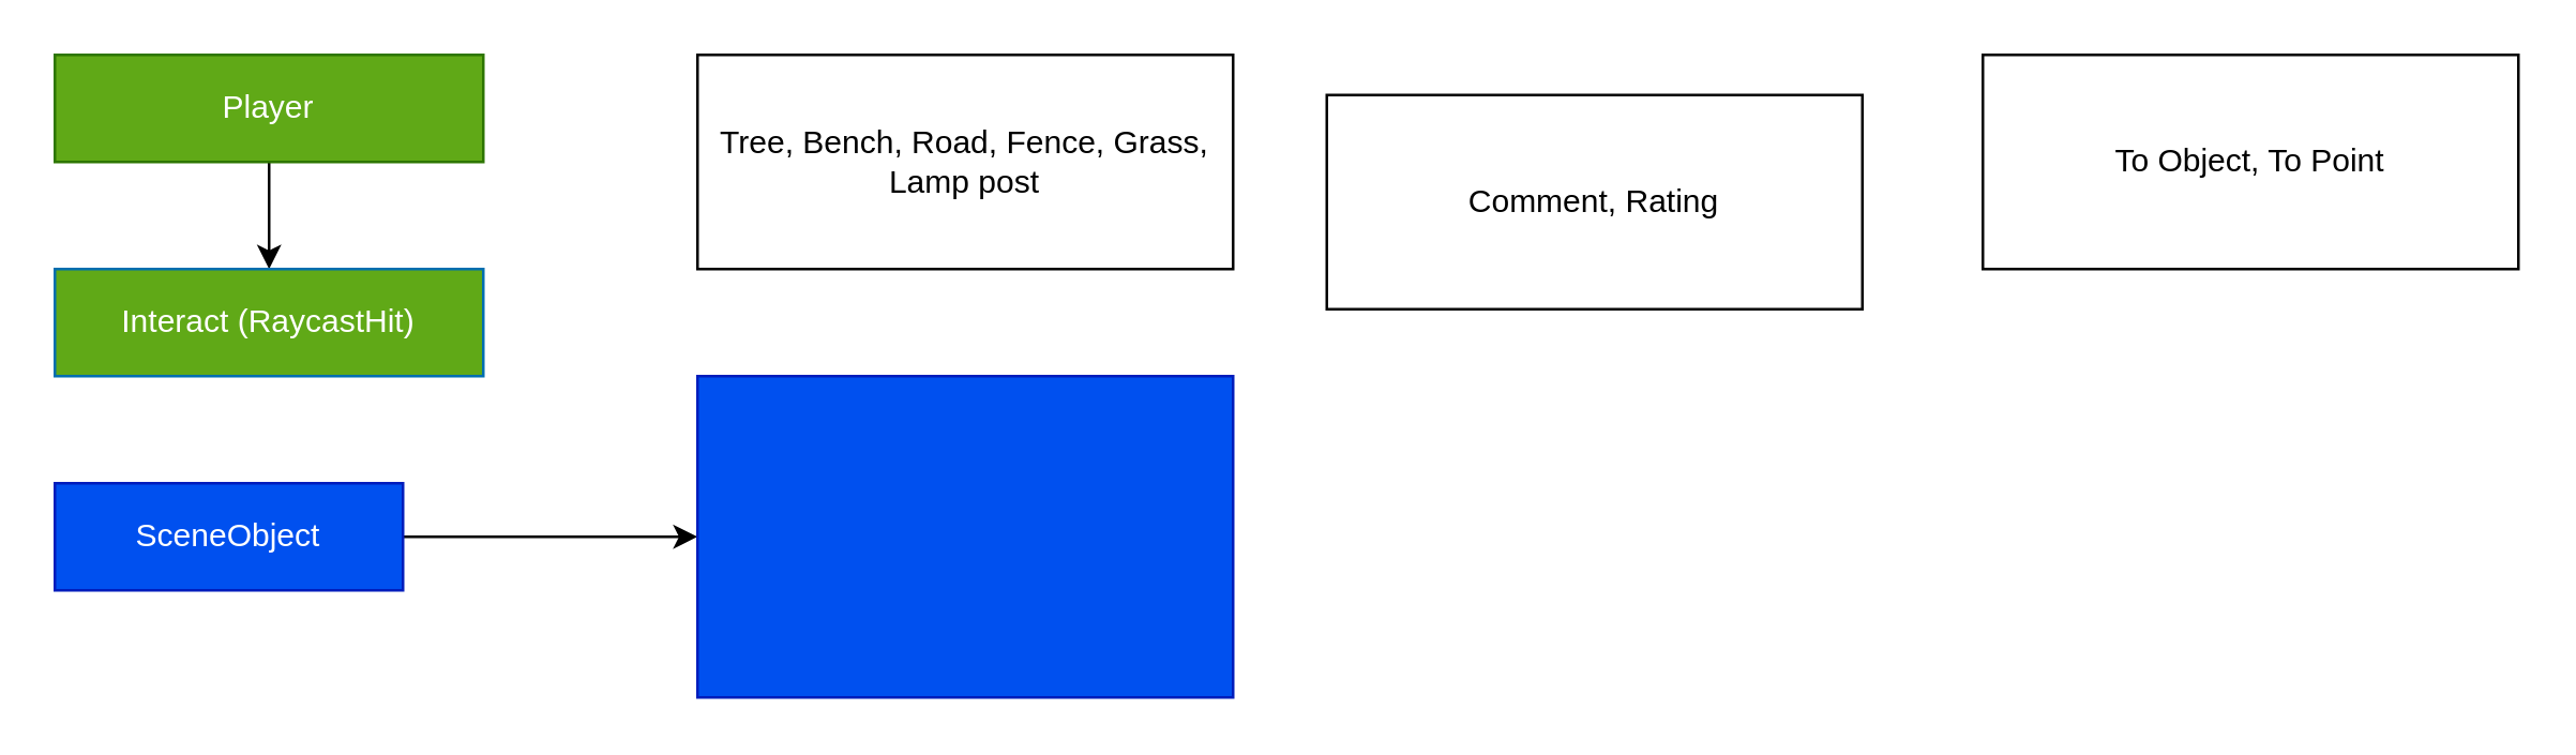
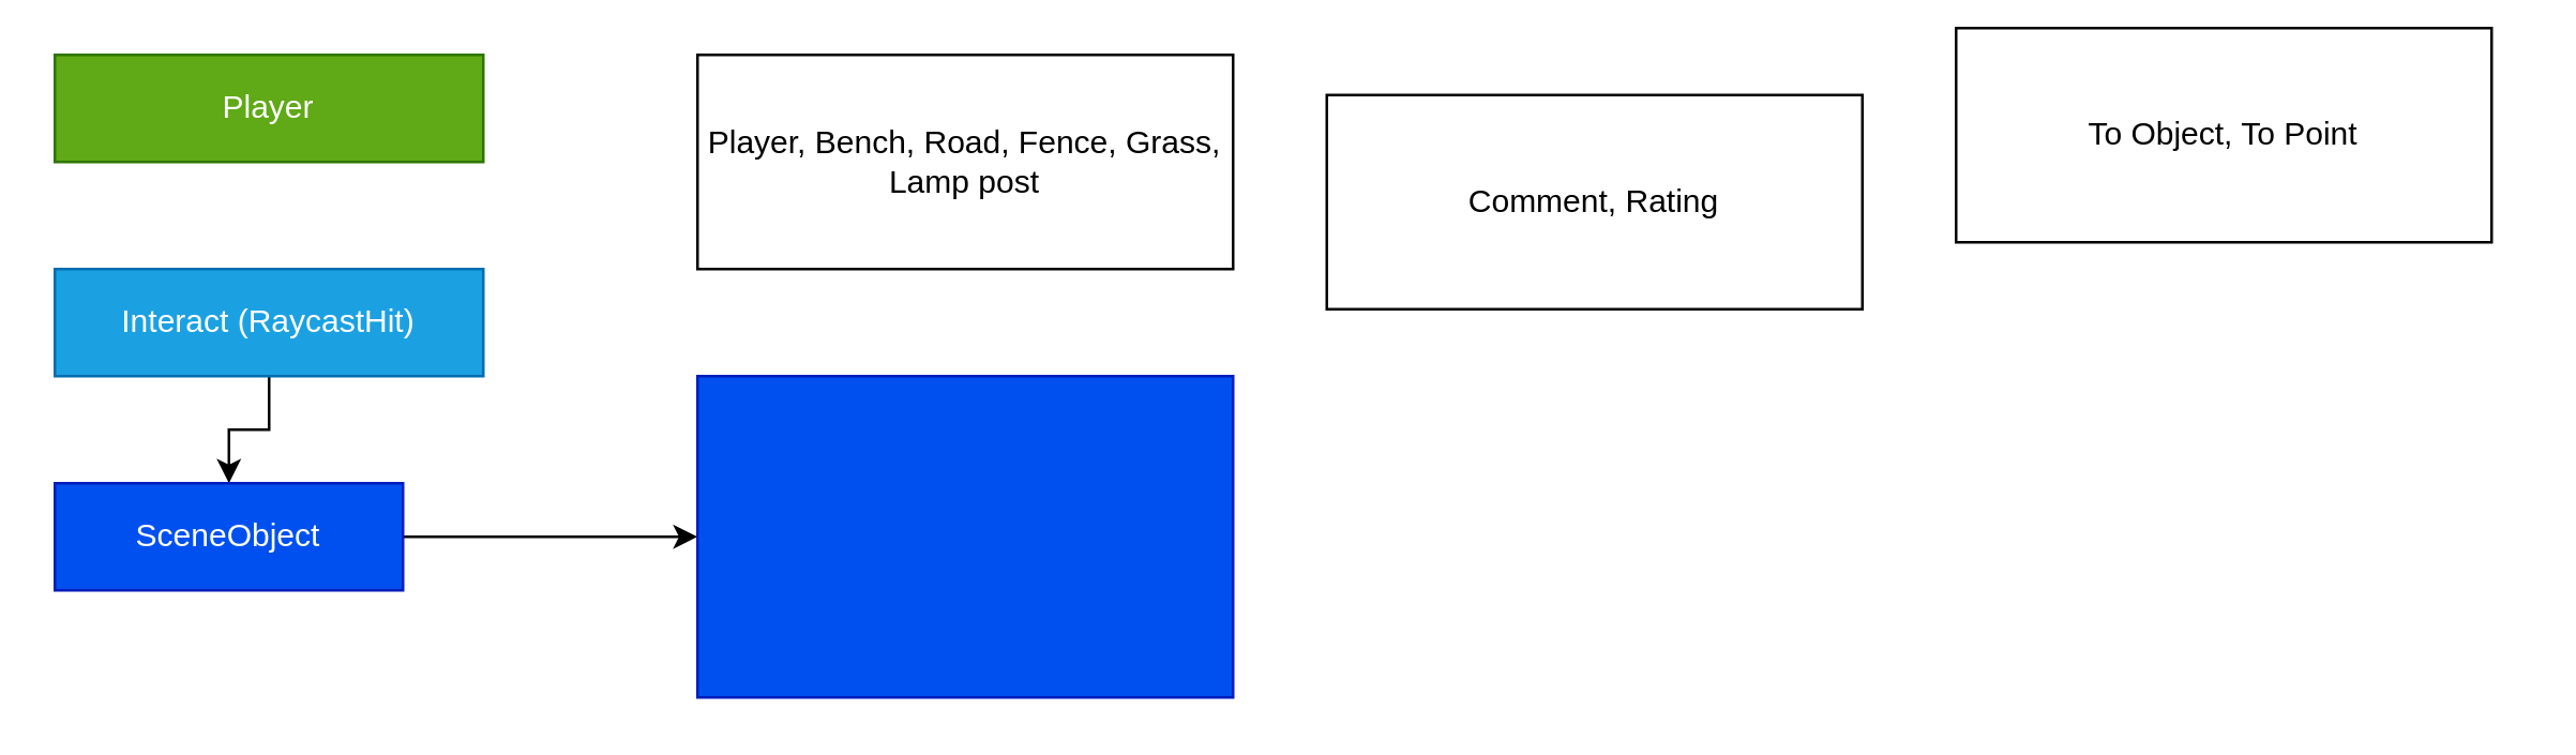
  <mxCell id="0" />
  <mxCell id="1" parent="0" />
- <mxCell id="2" style="edgeStyle=orthogonalEdgeStyle;rounded=0;orthogonalLoop=1;jettySize=auto;html=1;entryX=0.5;entryY=0;entryDx=0;entryDy=0;" edge="1" parent="1" source="3" target="5"><mxGeometry relative="1" as="geometry" /></mxCell>
  <mxCell id="3" value="Player" style="rounded=0;whiteSpace=wrap;html=1;fillColor=#60a917;fontColor=#ffffff;strokeColor=#2D7600;" vertex="1" parent="1"><mxGeometry x="20" y="20" width="160" height="40" as="geometry" /></mxCell>
- <mxCell id="5" value="Interact (RaycastHit)" style="rounded=0;whiteSpace=wrap;html=1;fillColor=#60a917;fontColor=#ffffff;strokeColor=#006EAF;" vertex="1" parent="1"><mxGeometry x="20" y="100" width="160" height="40" as="geometry" /></mxCell>
+ <mxCell id="4" style="edgeStyle=orthogonalEdgeStyle;rounded=0;orthogonalLoop=1;jettySize=auto;html=1;entryX=0.5;entryY=0;entryDx=0;entryDy=0;" edge="1" parent="1" source="5" target="7"><mxGeometry relative="1" as="geometry" /></mxCell>
+ <mxCell id="5" value="Interact (RaycastHit)" style="rounded=0;whiteSpace=wrap;html=1;fillColor=#1ba1e2;fontColor=#ffffff;strokeColor=#006EAF;" vertex="1" parent="1"><mxGeometry x="20" y="100" width="160" height="40" as="geometry" /></mxCell>
  <mxCell id="6" style="edgeStyle=orthogonalEdgeStyle;rounded=0;orthogonalLoop=1;jettySize=auto;html=1;" edge="1" parent="1" source="7" target="8"><mxGeometry relative="1" as="geometry" /></mxCell>
  <mxCell id="7" value="SceneObject" style="rounded=0;whiteSpace=wrap;html=1;fillColor=#0050ef;fontColor=#ffffff;strokeColor=#001DBC;" vertex="1" parent="1"><mxGeometry x="20" y="180" width="130" height="40" as="geometry" /></mxCell>
  <mxCell id="8" value="" style="rounded=0;whiteSpace=wrap;html=1;fillColor=#0050ef;fontColor=#ffffff;strokeColor=#001DBC;" vertex="1" parent="1"><mxGeometry x="260" y="140" width="200" height="120" as="geometry" /></mxCell>
- <mxCell id="9" value="Tree, Bench, Road, Fence, Grass, Lamp post" style="rounded=0;whiteSpace=wrap;html=1;" vertex="1" parent="1"><mxGeometry x="260" y="20" width="200" height="80" as="geometry" /></mxCell>
+ <mxCell id="9" value="Player, Bench, Road, Fence, Grass, Lamp post" style="rounded=0;whiteSpace=wrap;html=1;" vertex="1" parent="1"><mxGeometry x="260" y="20" width="200" height="80" as="geometry" /></mxCell>
  <mxCell id="10" value="Comment, Rating" style="rounded=0;whiteSpace=wrap;html=1;" vertex="1" parent="1"><mxGeometry x="495" y="35" width="200" height="80" as="geometry" /></mxCell>
- <mxCell id="11" value="To Object, To Point" style="rounded=0;whiteSpace=wrap;html=1;" vertex="1" parent="1"><mxGeometry x="740" y="20" width="200" height="80" as="geometry" /></mxCell>
+ <mxCell id="11" value="To Object, To Point" style="rounded=0;whiteSpace=wrap;html=1;" vertex="1" parent="1"><mxGeometry x="730" y="10" width="200" height="80" as="geometry" /></mxCell>
